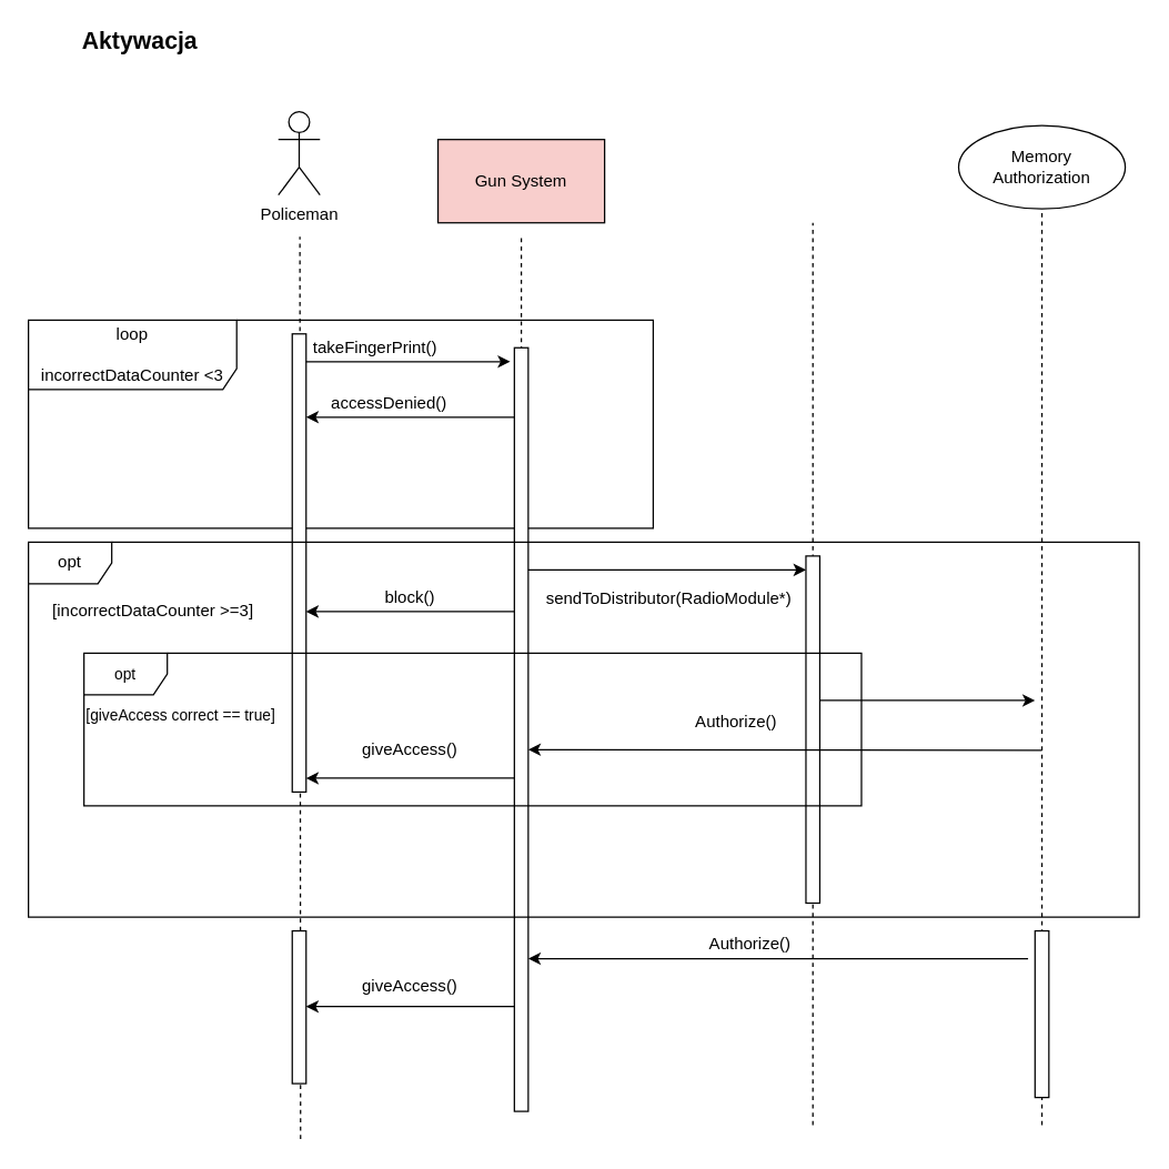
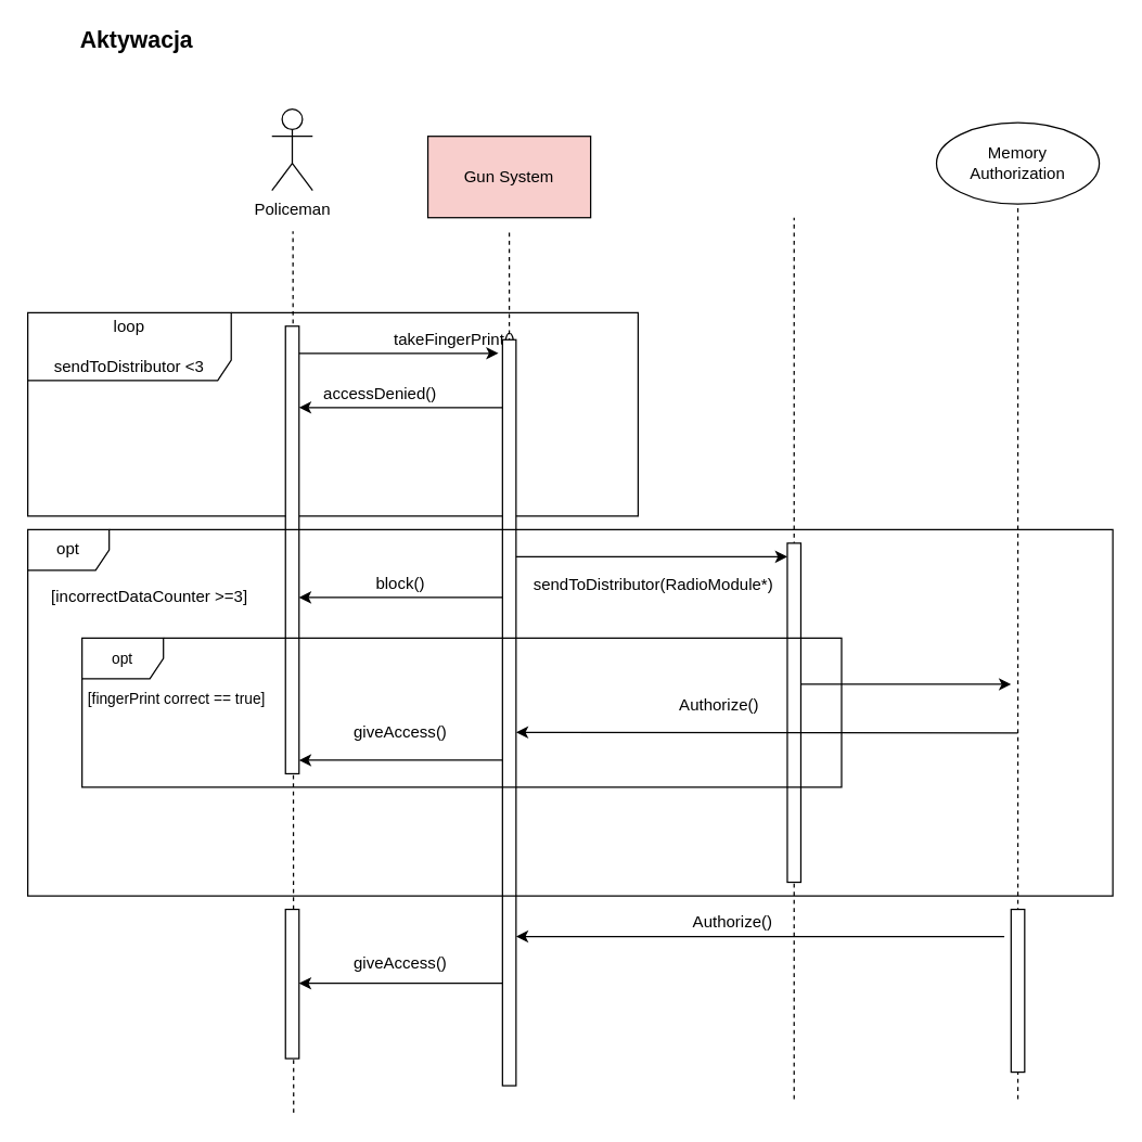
  <mxCell id="0" />
  <mxCell id="1" parent="0" />
  <mxCell id="2" value="Policeman" style="shape=umlActor;verticalLabelPosition=bottom;verticalAlign=top;html=1;outlineConnect=0;" vertex="1" parent="1"><mxGeometry x="200" y="80" width="30" height="60" as="geometry" /></mxCell>
  <mxCell id="3" value="&lt;b&gt;&lt;font style=&quot;font-size: 17px&quot;&gt;Aktywacja&lt;/font&gt;&lt;/b&gt;" style="text;html=1;align=center;verticalAlign=middle;resizable=0;points=[];autosize=1;" vertex="1" parent="1"><mxGeometry x="50" y="20" width="100" height="20" as="geometry" /></mxCell>
  <mxCell id="4" value="Gun System " style="rounded=0;whiteSpace=wrap;html=1;fillColor=#f8cecc;" vertex="1" parent="1"><mxGeometry x="315" y="100" width="120" height="60" as="geometry" /></mxCell>
  <mxCell id="5" value="" style="endArrow=none;dashed=1;html=1;" edge="1" parent="1"><mxGeometry width="50" height="50" relative="1" as="geometry"><mxPoint x="216" y="820" as="sourcePoint" /><mxPoint x="215.5" y="170" as="targetPoint" /></mxGeometry></mxCell>
- <mxCell id="6" value="&lt;div&gt;loop&lt;/div&gt;&lt;div&gt;&lt;br&gt;&lt;/div&gt;incorrectDataCounter &amp;lt;3" style="shape=umlFrame;whiteSpace=wrap;html=1;width=150;height=50;" vertex="1" parent="1"><mxGeometry x="20" y="230" width="450" height="150" as="geometry" /></mxCell>
+ <mxCell id="6" value="&lt;div&gt;loop&lt;/div&gt;&lt;div&gt;&lt;br&gt;&lt;/div&gt;sendToDistributor &amp;lt;3" style="shape=umlFrame;whiteSpace=wrap;html=1;width=150;height=50;" vertex="1" parent="1"><mxGeometry x="20" y="230" width="450" height="150" as="geometry" /></mxCell>
  <mxCell id="7" value="" style="html=1;points=[];perimeter=orthogonalPerimeter;" vertex="1" parent="1"><mxGeometry x="210" y="240" width="10" height="330" as="geometry" /></mxCell>
  <mxCell id="8" value="" style="endArrow=classic;html=1;" edge="1" parent="1"><mxGeometry width="50" height="50" relative="1" as="geometry"><mxPoint x="220" y="260" as="sourcePoint" /><mxPoint x="367" y="260" as="targetPoint" /></mxGeometry></mxCell>
- <mxCell id="9" value="takeFingerPrint()" style="text;html=1;strokeColor=none;fillColor=none;align=center;verticalAlign=middle;whiteSpace=wrap;rounded=0;" vertex="1" parent="1"><mxGeometry x="250" y="240" width="40" height="20" as="geometry" /></mxCell>
+ <mxCell id="9" value="takeFingerPrint()" style="text;html=1;strokeColor=none;fillColor=none;align=center;verticalAlign=middle;whiteSpace=wrap;rounded=0;" vertex="1" parent="1"><mxGeometry x="315" y="240" width="40" height="20" as="geometry" /></mxCell>
  <mxCell id="10" value="" style="endArrow=none;dashed=1;html=1;" edge="1" parent="1"><mxGeometry width="50" height="50" relative="1" as="geometry"><mxPoint x="375" y="600" as="sourcePoint" /><mxPoint x="375" y="170" as="targetPoint" /></mxGeometry></mxCell>
  <mxCell id="11" value="" style="html=1;points=[];perimeter=orthogonalPerimeter;" vertex="1" parent="1"><mxGeometry x="370" y="250" width="10" height="550" as="geometry" /></mxCell>
  <mxCell id="12" value="" style="endArrow=classic;html=1;" edge="1" parent="1"><mxGeometry width="50" height="50" relative="1" as="geometry"><mxPoint x="370" y="300" as="sourcePoint" /><mxPoint x="220" y="300" as="targetPoint" /></mxGeometry></mxCell>
  <mxCell id="13" value="accessDenied()" style="text;html=1;strokeColor=none;fillColor=none;align=center;verticalAlign=middle;whiteSpace=wrap;rounded=0;" vertex="1" parent="1"><mxGeometry x="260" y="280" width="40" height="20" as="geometry" /></mxCell>
  <mxCell id="14" value="opt" style="shape=umlFrame;whiteSpace=wrap;html=1;" vertex="1" parent="1"><mxGeometry x="20" y="390" width="800" height="270" as="geometry" /></mxCell>
  <mxCell id="15" value="[incorrectDataCounter &amp;gt;=3]" style="text;html=1;strokeColor=none;fillColor=none;align=center;verticalAlign=middle;whiteSpace=wrap;rounded=0;" vertex="1" parent="1"><mxGeometry x="20" y="430" width="180" height="20" as="geometry" /></mxCell>
  <mxCell id="16" value="" style="endArrow=none;dashed=1;html=1;" edge="1" parent="1"><mxGeometry width="50" height="50" relative="1" as="geometry"><mxPoint x="585" y="810" as="sourcePoint" /><mxPoint x="585" y="160" as="targetPoint" /></mxGeometry></mxCell>
  <mxCell id="17" value="" style="html=1;points=[];perimeter=orthogonalPerimeter;" vertex="1" parent="1"><mxGeometry x="580" y="400" width="10" height="250" as="geometry" /></mxCell>
  <mxCell id="18" value="" style="endArrow=classic;html=1;" edge="1" parent="1"><mxGeometry width="50" height="50" relative="1" as="geometry"><mxPoint x="380" y="410" as="sourcePoint" /><mxPoint x="580" y="410" as="targetPoint" /></mxGeometry></mxCell>
  <mxCell id="19" value="sendToDistributor(RadioModule*)" style="edgeLabel;html=1;align=center;verticalAlign=middle;resizable=0;points=[];fontSize=12;" vertex="1" connectable="0" parent="18"><mxGeometry x="0.282" y="-4" relative="1" as="geometry"><mxPoint x="-28" y="16" as="offset" /></mxGeometry></mxCell>
  <mxCell id="20" value="" style="endArrow=classic;html=1;" edge="1" parent="1"><mxGeometry width="50" height="50" relative="1" as="geometry"><mxPoint x="370" y="440" as="sourcePoint" /><mxPoint x="220" y="440" as="targetPoint" /></mxGeometry></mxCell>
  <mxCell id="21" value="&lt;font style=&quot;font-size: 12px&quot;&gt;block()&lt;/font&gt;" style="text;html=1;strokeColor=none;fillColor=none;align=center;verticalAlign=middle;whiteSpace=wrap;rounded=0;fontSize=11;" vertex="1" parent="1"><mxGeometry x="275" y="420" width="40" height="20" as="geometry" /></mxCell>
  <mxCell id="22" value="opt" style="shape=umlFrame;whiteSpace=wrap;html=1;fontSize=11;" vertex="1" parent="1"><mxGeometry x="60" y="470" width="560" height="110" as="geometry" /></mxCell>
- <mxCell id="23" value="[giveAccess correct == true]" style="text;html=1;strokeColor=none;fillColor=none;align=center;verticalAlign=middle;whiteSpace=wrap;rounded=0;fontSize=11;" vertex="1" parent="1"><mxGeometry x="60" y="505" width="140" height="20" as="geometry" /></mxCell>
+ <mxCell id="23" value="[fingerPrint correct == true]" style="text;html=1;strokeColor=none;fillColor=none;align=center;verticalAlign=middle;whiteSpace=wrap;rounded=0;fontSize=11;" vertex="1" parent="1"><mxGeometry x="60" y="505" width="140" height="20" as="geometry" /></mxCell>
  <mxCell id="24" value="" style="endArrow=classic;html=1;fontSize=11;" edge="1" parent="1"><mxGeometry width="50" height="50" relative="1" as="geometry"><mxPoint x="590" y="504" as="sourcePoint" /><mxPoint x="745" y="504" as="targetPoint" /></mxGeometry></mxCell>
  <mxCell id="25" value="" style="endArrow=classic;html=1;" edge="1" parent="1"><mxGeometry width="50" height="50" relative="1" as="geometry"><mxPoint x="370" y="560" as="sourcePoint" /><mxPoint x="220" y="560" as="targetPoint" /></mxGeometry></mxCell>
  <mxCell id="26" value="&lt;font style=&quot;font-size: 12px&quot;&gt;giveAccess()&lt;/font&gt;" style="text;html=1;strokeColor=none;fillColor=none;align=center;verticalAlign=middle;whiteSpace=wrap;rounded=0;fontSize=11;" vertex="1" parent="1"><mxGeometry x="275" y="530" width="40" height="20" as="geometry" /></mxCell>
  <mxCell id="27" value="&lt;div&gt;Memory&lt;/div&gt;&lt;div&gt;Authorization&lt;/div&gt;" style="ellipse;whiteSpace=wrap;html=1;" vertex="1" parent="1"><mxGeometry x="690" y="90" width="120" height="60" as="geometry" /></mxCell>
  <mxCell id="28" value="" style="endArrow=none;dashed=1;html=1;fontSize=12;entryX=0.5;entryY=1;entryDx=0;entryDy=0;" edge="1" parent="1" target="27"><mxGeometry width="50" height="50" relative="1" as="geometry"><mxPoint x="750" y="810" as="sourcePoint" /><mxPoint x="750" y="250" as="targetPoint" /></mxGeometry></mxCell>
  <mxCell id="29" value="" style="html=1;points=[];perimeter=orthogonalPerimeter;fontSize=12;" vertex="1" parent="1"><mxGeometry x="745" y="670" width="10" height="120" as="geometry" /></mxCell>
  <mxCell id="30" value="" style="endArrow=classic;html=1;fontSize=11;entryX=0.571;entryY=0.389;entryDx=0;entryDy=0;entryPerimeter=0;" edge="1" parent="1"><mxGeometry width="50" height="50" relative="1" as="geometry"><mxPoint x="740" y="690" as="sourcePoint" /><mxPoint x="380" y="690" as="targetPoint" /></mxGeometry></mxCell>
  <mxCell id="31" value="&lt;font style=&quot;font-size: 12px&quot;&gt;Authorize()&lt;/font&gt;" style="text;html=1;strokeColor=none;fillColor=none;align=center;verticalAlign=middle;whiteSpace=wrap;rounded=0;fontSize=11;" vertex="1" parent="1"><mxGeometry x="520" y="670" width="40" height="20" as="geometry" /></mxCell>
  <mxCell id="32" value="&lt;font style=&quot;font-size: 12px&quot;&gt;giveAccess()&lt;/font&gt;" style="text;html=1;strokeColor=none;fillColor=none;align=center;verticalAlign=middle;whiteSpace=wrap;rounded=0;fontSize=11;" vertex="1" parent="1"><mxGeometry x="275" y="700" width="40" height="20" as="geometry" /></mxCell>
  <mxCell id="33" value="" style="html=1;points=[];perimeter=orthogonalPerimeter;" vertex="1" parent="1"><mxGeometry x="210" y="670" width="10" height="110" as="geometry" /></mxCell>
  <mxCell id="34" value="" style="endArrow=classic;html=1;" edge="1" parent="1"><mxGeometry width="50" height="50" relative="1" as="geometry"><mxPoint x="370" y="724.5" as="sourcePoint" /><mxPoint x="220" y="724.5" as="targetPoint" /></mxGeometry></mxCell>
  <mxCell id="35" value="" style="endArrow=classic;html=1;fontSize=11;entryX=0.571;entryY=0.389;entryDx=0;entryDy=0;entryPerimeter=0;" edge="1" parent="1"><mxGeometry width="50" height="50" relative="1" as="geometry"><mxPoint x="750" y="540" as="sourcePoint" /><mxPoint x="380" y="539.5" as="targetPoint" /></mxGeometry></mxCell>
  <mxCell id="36" value="&lt;font style=&quot;font-size: 12px&quot;&gt;Authorize()&lt;/font&gt;" style="text;html=1;strokeColor=none;fillColor=none;align=center;verticalAlign=middle;whiteSpace=wrap;rounded=0;fontSize=11;" vertex="1" parent="1"><mxGeometry x="510" y="510" width="40" height="20" as="geometry" /></mxCell>
